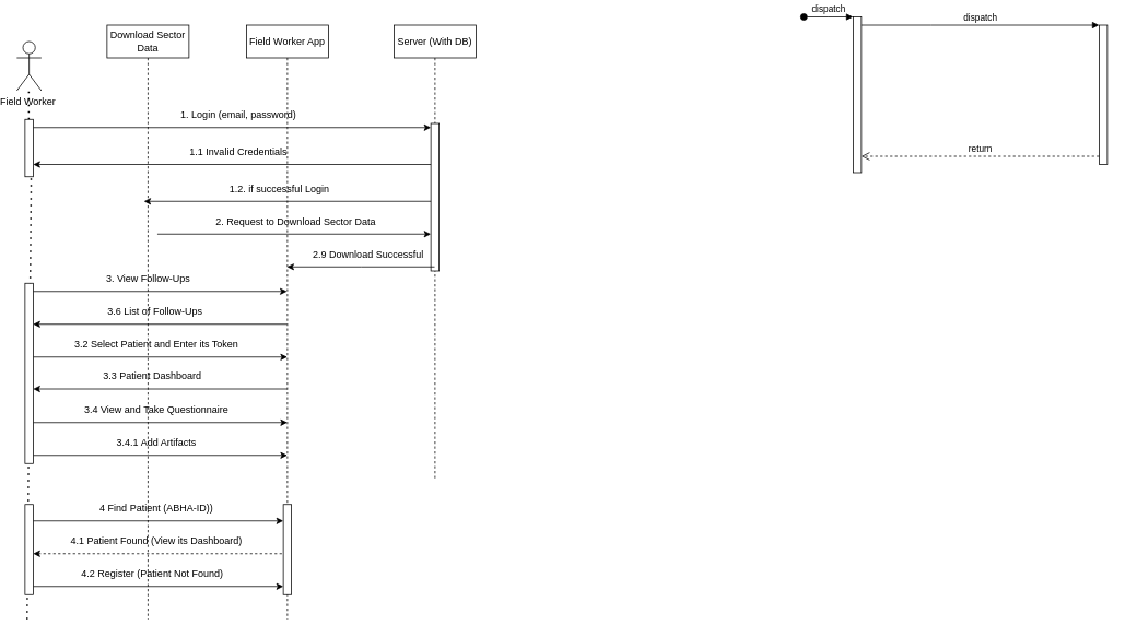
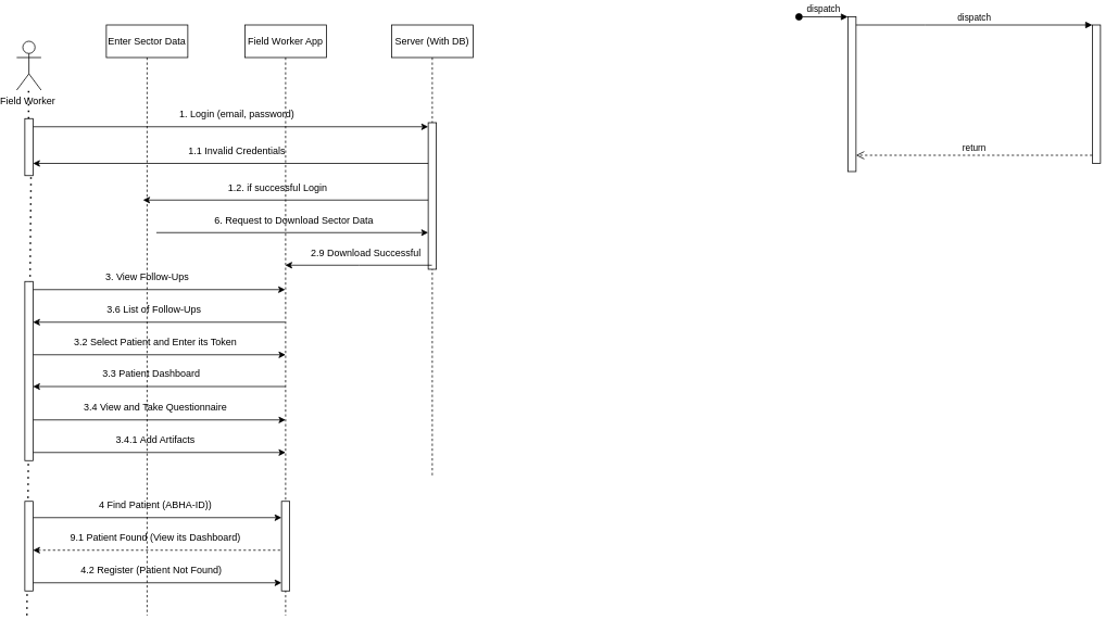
  <mxCell id="0" />
  <mxCell id="1" parent="0" />
- <mxCell id="2" value="Download Sector Data" style="shape=umlLifeline;perimeter=lifelinePerimeter;whiteSpace=wrap;html=1;container=0;dropTarget=0;collapsible=0;recursiveResize=0;outlineConnect=0;portConstraint=eastwest;newEdgeStyle={&quot;edgeStyle&quot;:&quot;elbowEdgeStyle&quot;,&quot;elbow&quot;:&quot;vertical&quot;,&quot;curved&quot;:0,&quot;rounded&quot;:0};" parent="1" vertex="1"><mxGeometry x="130" y="30" width="100" height="725" as="geometry" /></mxCell>
+ <mxCell id="2" value="Enter Sector Data" style="shape=umlLifeline;perimeter=lifelinePerimeter;whiteSpace=wrap;html=1;container=0;dropTarget=0;collapsible=0;recursiveResize=0;outlineConnect=0;portConstraint=eastwest;newEdgeStyle={&quot;edgeStyle&quot;:&quot;elbowEdgeStyle&quot;,&quot;elbow&quot;:&quot;vertical&quot;,&quot;curved&quot;:0,&quot;rounded&quot;:0};" parent="1" vertex="1"><mxGeometry x="130" y="30" width="100" height="725" as="geometry" /></mxCell>
  <mxCell id="3" value="" style="html=1;points=[];perimeter=orthogonalPerimeter;outlineConnect=0;targetShapes=umlLifeline;portConstraint=eastwest;newEdgeStyle={&quot;edgeStyle&quot;:&quot;elbowEdgeStyle&quot;,&quot;elbow&quot;:&quot;vertical&quot;,&quot;curved&quot;:0,&quot;rounded&quot;:0};" parent="1" vertex="1"><mxGeometry x="1040" y="20" width="10" height="190" as="geometry" /></mxCell>
  <mxCell id="4" value="dispatch" style="html=1;verticalAlign=bottom;startArrow=oval;endArrow=block;startSize=8;edgeStyle=elbowEdgeStyle;elbow=vertical;curved=0;rounded=0;" parent="1" target="3" edge="1"><mxGeometry relative="1" as="geometry"><mxPoint x="980" y="20" as="sourcePoint" /></mxGeometry></mxCell>
  <mxCell id="5" value="" style="html=1;points=[];perimeter=orthogonalPerimeter;outlineConnect=0;targetShapes=umlLifeline;portConstraint=eastwest;newEdgeStyle={&quot;edgeStyle&quot;:&quot;elbowEdgeStyle&quot;,&quot;elbow&quot;:&quot;vertical&quot;,&quot;curved&quot;:0,&quot;rounded&quot;:0};" parent="1" vertex="1"><mxGeometry x="1340" y="30" width="10" height="170" as="geometry" /></mxCell>
  <mxCell id="6" value="dispatch" style="html=1;verticalAlign=bottom;endArrow=block;edgeStyle=elbowEdgeStyle;elbow=vertical;curved=0;rounded=0;" parent="1" source="3" target="5" edge="1"><mxGeometry relative="1" as="geometry"><mxPoint x="1150" y="40" as="sourcePoint" /><Array as="points"><mxPoint x="1135" y="30" /></Array></mxGeometry></mxCell>
  <mxCell id="7" value="return" style="html=1;verticalAlign=bottom;endArrow=open;dashed=1;endSize=8;edgeStyle=elbowEdgeStyle;elbow=vertical;curved=0;rounded=0;" parent="1" source="5" target="3" edge="1"><mxGeometry relative="1" as="geometry"><mxPoint x="1150" y="115" as="targetPoint" /><Array as="points"><mxPoint x="1145" y="190" /></Array></mxGeometry></mxCell>
  <mxCell id="8" value="Field Worker App" style="shape=umlLifeline;perimeter=lifelinePerimeter;whiteSpace=wrap;html=1;container=0;dropTarget=0;collapsible=0;recursiveResize=0;outlineConnect=0;portConstraint=eastwest;newEdgeStyle={&quot;edgeStyle&quot;:&quot;elbowEdgeStyle&quot;,&quot;elbow&quot;:&quot;vertical&quot;,&quot;curved&quot;:0,&quot;rounded&quot;:0};" vertex="1" parent="1"><mxGeometry x="300" y="30" width="100" height="725" as="geometry" /></mxCell>
  <mxCell id="9" value="" style="html=1;points=[];perimeter=orthogonalPerimeter;outlineConnect=0;targetShapes=umlLifeline;portConstraint=eastwest;newEdgeStyle={&quot;edgeStyle&quot;:&quot;elbowEdgeStyle&quot;,&quot;elbow&quot;:&quot;vertical&quot;,&quot;curved&quot;:0,&quot;rounded&quot;:0};" vertex="1" parent="8"><mxGeometry x="45" y="585" width="10" height="110" as="geometry" /></mxCell>
  <mxCell id="10" value="Server (With DB)" style="shape=umlLifeline;perimeter=lifelinePerimeter;whiteSpace=wrap;html=1;container=0;dropTarget=0;collapsible=0;recursiveResize=0;outlineConnect=0;portConstraint=eastwest;newEdgeStyle={&quot;edgeStyle&quot;:&quot;elbowEdgeStyle&quot;,&quot;elbow&quot;:&quot;vertical&quot;,&quot;curved&quot;:0,&quot;rounded&quot;:0};" vertex="1" parent="1"><mxGeometry x="480" y="30" width="100" height="555" as="geometry" /></mxCell>
  <mxCell id="11" value="" style="html=1;points=[];perimeter=orthogonalPerimeter;outlineConnect=0;targetShapes=umlLifeline;portConstraint=eastwest;newEdgeStyle={&quot;edgeStyle&quot;:&quot;elbowEdgeStyle&quot;,&quot;elbow&quot;:&quot;vertical&quot;,&quot;curved&quot;:0,&quot;rounded&quot;:0};" parent="10" vertex="1"><mxGeometry x="45" y="120" width="10" height="180" as="geometry" /></mxCell>
  <mxCell id="12" value="Field Worker&amp;nbsp;" style="shape=umlActor;verticalLabelPosition=bottom;verticalAlign=top;html=1;outlineConnect=0;" vertex="1" parent="1"><mxGeometry x="20" y="50" width="30" height="60" as="geometry" /></mxCell>
  <mxCell id="13" value="" style="endArrow=classic;html=1;rounded=0;" edge="1" parent="1" target="11"><mxGeometry width="50" height="50" relative="1" as="geometry"><mxPoint x="40" y="155" as="sourcePoint" /><mxPoint x="520" y="155" as="targetPoint" /></mxGeometry></mxCell>
  <mxCell id="14" value="1. Login (email, password)" style="text;html=1;align=center;verticalAlign=middle;resizable=0;points=[];autosize=1;strokeColor=none;fillColor=none;" vertex="1" parent="1"><mxGeometry x="210" y="125" width="160" height="30" as="geometry" /></mxCell>
  <mxCell id="15" value="" style="endArrow=classic;html=1;rounded=0;" edge="1" parent="1" source="11"><mxGeometry width="50" height="50" relative="1" as="geometry"><mxPoint x="525" y="245" as="sourcePoint" /><mxPoint x="174.996" y="245" as="targetPoint" /></mxGeometry></mxCell>
  <mxCell id="16" value="1.2. if successful Login" style="text;html=1;align=center;verticalAlign=middle;resizable=0;points=[];autosize=1;strokeColor=none;fillColor=none;" vertex="1" parent="1"><mxGeometry x="270" y="215" width="140" height="30" as="geometry" /></mxCell>
  <mxCell id="17" value="" style="endArrow=classic;html=1;rounded=0;" edge="1" parent="1" source="11"><mxGeometry width="50" height="50" relative="1" as="geometry"><mxPoint x="529.5" y="200" as="sourcePoint" /><mxPoint x="40" y="200" as="targetPoint" /></mxGeometry></mxCell>
  <mxCell id="18" value="1.1 Invalid Credentials" style="text;html=1;align=center;verticalAlign=middle;resizable=0;points=[];autosize=1;strokeColor=none;fillColor=none;" vertex="1" parent="1"><mxGeometry x="220" y="170" width="140" height="30" as="geometry" /></mxCell>
  <mxCell id="19" value="" style="endArrow=classic;startArrow=none;html=1;rounded=0;startFill=0;" edge="1" parent="1" target="11"><mxGeometry width="50" height="50" relative="1" as="geometry"><mxPoint x="191.41" y="285" as="sourcePoint" /><mxPoint x="528.59" y="285" as="targetPoint" /></mxGeometry></mxCell>
- <mxCell id="20" value="2. Request to Download Sector Data" style="text;html=1;align=center;verticalAlign=middle;resizable=0;points=[];autosize=1;strokeColor=none;fillColor=none;" vertex="1" parent="1"><mxGeometry x="250" y="255" width="220" height="30" as="geometry" /></mxCell>
+ <mxCell id="20" value="6. Request to Download Sector Data" style="text;html=1;align=center;verticalAlign=middle;resizable=0;points=[];autosize=1;strokeColor=none;fillColor=none;" vertex="1" parent="1"><mxGeometry x="250" y="255" width="220" height="30" as="geometry" /></mxCell>
  <mxCell id="21" value="" style="endArrow=none;dashed=1;html=1;dashPattern=1 3;strokeWidth=2;rounded=0;" edge="1" parent="1" source="43"><mxGeometry width="50" height="50" relative="1" as="geometry"><mxPoint x="30" y="755" as="sourcePoint" /><mxPoint x="34.62" y="107.5" as="targetPoint" /></mxGeometry></mxCell>
  <mxCell id="22" value="" style="endArrow=classic;html=1;rounded=0;" edge="1" parent="1" source="10" target="8"><mxGeometry width="50" height="50" relative="1" as="geometry"><mxPoint x="-10" y="375" as="sourcePoint" /><mxPoint x="40" y="325" as="targetPoint" /><Array as="points"><mxPoint x="440" y="325" /></Array></mxGeometry></mxCell>
  <mxCell id="23" value="2.9 Download Successful&amp;nbsp;" style="text;html=1;align=center;verticalAlign=middle;resizable=0;points=[];autosize=1;strokeColor=none;fillColor=none;" vertex="1" parent="1"><mxGeometry x="370" y="295" width="160" height="30" as="geometry" /></mxCell>
  <mxCell id="24" value="" style="endArrow=classic;html=1;rounded=0;" edge="1" parent="1" target="8"><mxGeometry width="50" height="50" relative="1" as="geometry"><mxPoint x="40" y="355" as="sourcePoint" /><mxPoint x="240" y="355" as="targetPoint" /></mxGeometry></mxCell>
  <mxCell id="25" value="3. View Follow-Ups" style="text;html=1;align=center;verticalAlign=middle;resizable=0;points=[];autosize=1;strokeColor=none;fillColor=none;" vertex="1" parent="1"><mxGeometry x="115" y="325" width="130" height="30" as="geometry" /></mxCell>
  <mxCell id="26" value="" style="endArrow=none;html=1;rounded=0;startArrow=classic;startFill=1;endFill=0;" edge="1" parent="1" target="8"><mxGeometry width="50" height="50" relative="1" as="geometry"><mxPoint x="40" y="395" as="sourcePoint" /><mxPoint x="350" y="395" as="targetPoint" /><Array as="points" /></mxGeometry></mxCell>
  <mxCell id="27" value="3.6 List of Follow-Ups&amp;nbsp;" style="text;html=1;align=center;verticalAlign=middle;resizable=0;points=[];autosize=1;strokeColor=none;fillColor=none;" vertex="1" parent="1"><mxGeometry x="120" y="365" width="140" height="30" as="geometry" /></mxCell>
  <mxCell id="28" value="" style="endArrow=classic;html=1;rounded=0;" edge="1" parent="1"><mxGeometry width="50" height="50" relative="1" as="geometry"><mxPoint x="40" y="435" as="sourcePoint" /><mxPoint x="350" y="435" as="targetPoint" /><Array as="points" /></mxGeometry></mxCell>
  <mxCell id="29" value="3.2 Select Patient and Enter its Token" style="text;html=1;align=center;verticalAlign=middle;resizable=0;points=[];autosize=1;strokeColor=none;fillColor=none;" vertex="1" parent="1"><mxGeometry x="80" y="405" width="220" height="30" as="geometry" /></mxCell>
  <mxCell id="30" value="" style="endArrow=none;html=1;rounded=0;startArrow=classic;startFill=1;endFill=0;" edge="1" parent="1"><mxGeometry width="50" height="50" relative="1" as="geometry"><mxPoint x="40" y="474" as="sourcePoint" /><mxPoint x="350" y="474" as="targetPoint" /><Array as="points" /></mxGeometry></mxCell>
  <mxCell id="31" value="3.3 Patient Dashboard" style="text;html=1;align=center;verticalAlign=middle;resizable=0;points=[];autosize=1;strokeColor=none;fillColor=none;" vertex="1" parent="1"><mxGeometry x="115" y="444" width="140" height="30" as="geometry" /></mxCell>
  <mxCell id="32" value="" style="endArrow=classic;html=1;rounded=0;" edge="1" parent="1"><mxGeometry width="50" height="50" relative="1" as="geometry"><mxPoint x="40" y="515" as="sourcePoint" /><mxPoint x="350" y="515" as="targetPoint" /><Array as="points" /></mxGeometry></mxCell>
  <mxCell id="33" value="3.4 View and Take Questionnaire" style="text;html=1;align=center;verticalAlign=middle;resizable=0;points=[];autosize=1;strokeColor=none;fillColor=none;" vertex="1" parent="1"><mxGeometry x="90" y="485" width="200" height="30" as="geometry" /></mxCell>
  <mxCell id="34" value="" style="endArrow=classic;html=1;rounded=0;" edge="1" parent="1"><mxGeometry width="50" height="50" relative="1" as="geometry"><mxPoint x="40" y="555" as="sourcePoint" /><mxPoint x="350" y="555" as="targetPoint" /><Array as="points" /></mxGeometry></mxCell>
  <mxCell id="35" value="3.4.1 Add Artifacts" style="text;html=1;align=center;verticalAlign=middle;resizable=0;points=[];autosize=1;strokeColor=none;fillColor=none;" vertex="1" parent="1"><mxGeometry x="130" y="525" width="120" height="30" as="geometry" /></mxCell>
  <mxCell id="36" value="" style="endArrow=classic;html=1;rounded=0;" edge="1" parent="1" target="9"><mxGeometry width="50" height="50" relative="1" as="geometry"><mxPoint x="40" y="635" as="sourcePoint" /><mxPoint x="340" y="635" as="targetPoint" /><Array as="points" /></mxGeometry></mxCell>
  <mxCell id="37" value="4 Find Patient (ABHA-ID))" style="text;html=1;align=center;verticalAlign=middle;resizable=0;points=[];autosize=1;strokeColor=none;fillColor=none;" vertex="1" parent="1"><mxGeometry x="110" y="605" width="160" height="30" as="geometry" /></mxCell>
  <mxCell id="38" value="" style="endArrow=none;html=1;rounded=0;dashed=1;endFill=0;startArrow=classic;startFill=1;" edge="1" parent="1" target="9"><mxGeometry width="50" height="50" relative="1" as="geometry"><mxPoint x="40" y="675" as="sourcePoint" /><mxPoint x="340" y="675" as="targetPoint" /><Array as="points" /></mxGeometry></mxCell>
- <mxCell id="39" value="4.1 Patient Found (View its Dashboard)" style="text;html=1;align=center;verticalAlign=middle;resizable=0;points=[];autosize=1;strokeColor=none;fillColor=none;" vertex="1" parent="1"><mxGeometry x="75" y="645" width="230" height="30" as="geometry" /></mxCell>
+ <mxCell id="39" value="9.1 Patient Found (View its Dashboard)" style="text;html=1;align=center;verticalAlign=middle;resizable=0;points=[];autosize=1;strokeColor=none;fillColor=none;" vertex="1" parent="1"><mxGeometry x="75" y="645" width="230" height="30" as="geometry" /></mxCell>
  <mxCell id="40" value="" style="endArrow=classic;html=1;rounded=0;" edge="1" parent="1" source="46"><mxGeometry width="50" height="50" relative="1" as="geometry"><mxPoint x="35" y="715" as="sourcePoint" /><mxPoint x="345" y="715" as="targetPoint" /><Array as="points" /></mxGeometry></mxCell>
  <mxCell id="41" value="4.2 Register (Patient Not Found)" style="text;html=1;align=center;verticalAlign=middle;resizable=0;points=[];autosize=1;strokeColor=none;fillColor=none;" vertex="1" parent="1"><mxGeometry x="85" y="685" width="200" height="30" as="geometry" /></mxCell>
  <mxCell id="42" value="" style="endArrow=none;dashed=1;html=1;dashPattern=1 3;strokeWidth=2;rounded=0;" edge="1" parent="1"><mxGeometry width="50" height="50" relative="1" as="geometry"><mxPoint x="32.5" y="755" as="sourcePoint" /><mxPoint x="37.5" y="215" as="targetPoint" /><Array as="points"><mxPoint x="37.5" y="225" /></Array></mxGeometry></mxCell>
  <mxCell id="43" value="" style="html=1;points=[];perimeter=orthogonalPerimeter;outlineConnect=0;targetShapes=umlLifeline;portConstraint=eastwest;newEdgeStyle={&quot;edgeStyle&quot;:&quot;elbowEdgeStyle&quot;,&quot;elbow&quot;:&quot;vertical&quot;,&quot;curved&quot;:0,&quot;rounded&quot;:0};" vertex="1" parent="1"><mxGeometry x="30" y="145" width="10" height="70" as="geometry" /></mxCell>
  <mxCell id="44" value="" style="html=1;points=[];perimeter=orthogonalPerimeter;outlineConnect=0;targetShapes=umlLifeline;portConstraint=eastwest;newEdgeStyle={&quot;edgeStyle&quot;:&quot;elbowEdgeStyle&quot;,&quot;elbow&quot;:&quot;vertical&quot;,&quot;curved&quot;:0,&quot;rounded&quot;:0};" vertex="1" parent="1"><mxGeometry x="30" y="345" width="10" height="220" as="geometry" /></mxCell>
  <mxCell id="45" value="" style="endArrow=classic;html=1;rounded=0;" edge="1" parent="1" target="46"><mxGeometry width="50" height="50" relative="1" as="geometry"><mxPoint x="35" y="715" as="sourcePoint" /><mxPoint x="345" y="715" as="targetPoint" /><Array as="points" /></mxGeometry></mxCell>
  <mxCell id="46" value="" style="html=1;points=[];perimeter=orthogonalPerimeter;outlineConnect=0;targetShapes=umlLifeline;portConstraint=eastwest;newEdgeStyle={&quot;edgeStyle&quot;:&quot;elbowEdgeStyle&quot;,&quot;elbow&quot;:&quot;vertical&quot;,&quot;curved&quot;:0,&quot;rounded&quot;:0};" vertex="1" parent="1"><mxGeometry x="30" y="615" width="10" height="110" as="geometry" /></mxCell>
